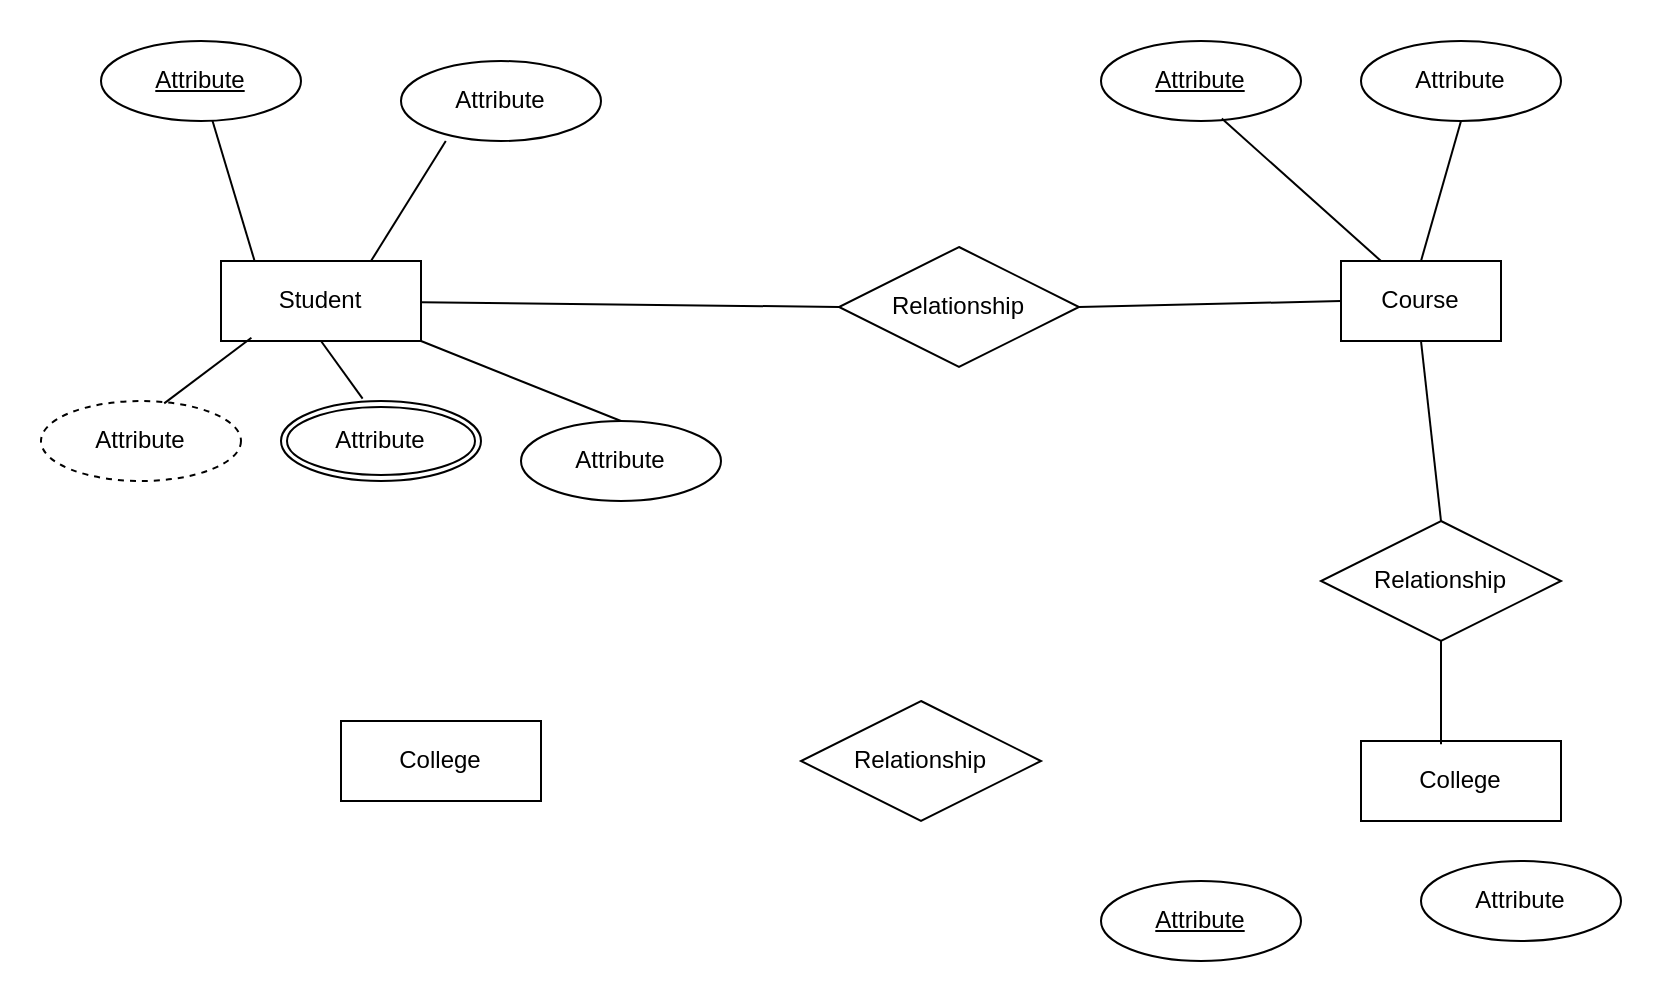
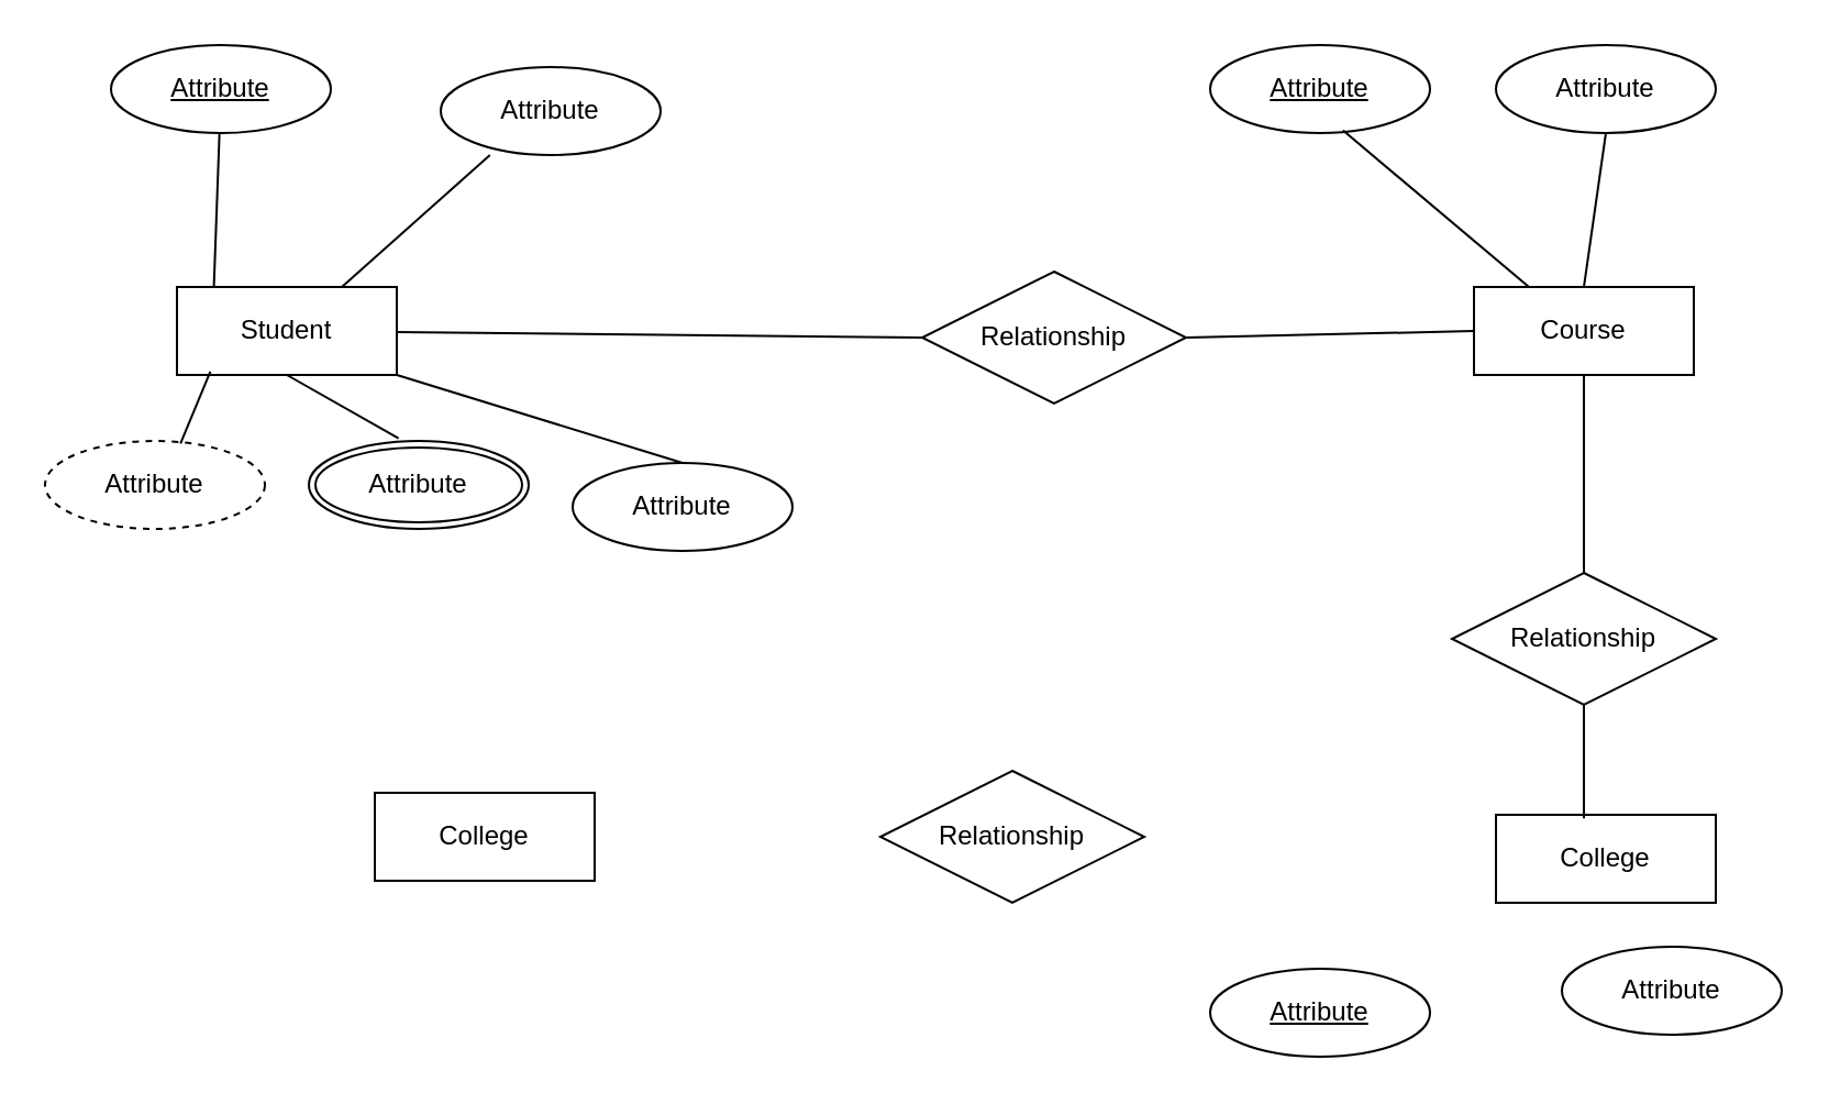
  <mxCell id="0" />
  <mxCell id="1" parent="0" />
- <mxCell id="2" value="Student" style="whiteSpace=wrap;html=1;align=center;" vertex="1" parent="1"><mxGeometry x="110" y="130" width="100" height="40" as="geometry" /></mxCell>
- <mxCell id="3" value="Course" style="whiteSpace=wrap;html=1;align=center;" vertex="1" parent="1"><mxGeometry x="670" y="130" width="80" height="40" as="geometry" /></mxCell>
+ <mxCell id="2" value="Student" style="whiteSpace=wrap;html=1;align=center;" vertex="1" parent="1"><mxGeometry x="80" y="130" width="100" height="40" as="geometry" /></mxCell>
+ <mxCell id="3" value="Course" style="whiteSpace=wrap;html=1;align=center;" vertex="1" parent="1"><mxGeometry x="670" y="130" width="100" height="40" as="geometry" /></mxCell>
  <mxCell id="4" value="Attribute" style="ellipse;whiteSpace=wrap;html=1;align=center;fontStyle=4;" vertex="1" parent="1"><mxGeometry x="50" y="20" width="100" height="40" as="geometry" /></mxCell>
  <mxCell id="5" value="Attribute" style="ellipse;whiteSpace=wrap;html=1;align=center;" vertex="1" parent="1"><mxGeometry x="200" y="30" width="100" height="40" as="geometry" /></mxCell>
  <mxCell id="6" value="Attribute" style="ellipse;whiteSpace=wrap;html=1;align=center;" vertex="1" parent="1"><mxGeometry x="260" y="210" width="100" height="40" as="geometry" /></mxCell>
  <mxCell id="7" value="Relationship" style="shape=rhombus;perimeter=rhombusPerimeter;whiteSpace=wrap;html=1;align=center;" vertex="1" parent="1"><mxGeometry x="419" y="123" width="120" height="60" as="geometry" /></mxCell>
  <mxCell id="8" value="Attribute" style="ellipse;whiteSpace=wrap;html=1;align=center;" vertex="1" parent="1"><mxGeometry x="680" y="20" width="100" height="40" as="geometry" /></mxCell>
  <mxCell id="9" value="Attribute" style="ellipse;whiteSpace=wrap;html=1;align=center;" vertex="1" parent="1"><mxGeometry x="710" y="430" width="100" height="40" as="geometry" /></mxCell>
  <mxCell id="10" value="College" style="whiteSpace=wrap;html=1;align=center;" vertex="1" parent="1"><mxGeometry x="680" y="370" width="100" height="40" as="geometry" /></mxCell>
  <mxCell id="11" value="Relationship" style="shape=rhombus;perimeter=rhombusPerimeter;whiteSpace=wrap;html=1;align=center;" vertex="1" parent="1"><mxGeometry x="660" y="260" width="120" height="60" as="geometry" /></mxCell>
  <mxCell id="12" value="Attribute" style="ellipse;whiteSpace=wrap;html=1;align=center;fontStyle=4;" vertex="1" parent="1"><mxGeometry x="550" y="20" width="100" height="40" as="geometry" /></mxCell>
  <mxCell id="13" value="Attribute" style="ellipse;shape=doubleEllipse;margin=3;whiteSpace=wrap;html=1;align=center;" vertex="1" parent="1"><mxGeometry x="140" y="200" width="100" height="40" as="geometry" /></mxCell>
  <mxCell id="14" value="Attribute" style="ellipse;whiteSpace=wrap;html=1;align=center;dashed=1;" vertex="1" parent="1"><mxGeometry x="20" y="200" width="100" height="40" as="geometry" /></mxCell>
  <mxCell id="15" value="Attribute" style="ellipse;whiteSpace=wrap;html=1;align=center;fontStyle=4;" vertex="1" parent="1"><mxGeometry x="550" y="440" width="100" height="40" as="geometry" /></mxCell>
  <mxCell id="16" value="Relationship" style="shape=rhombus;perimeter=rhombusPerimeter;whiteSpace=wrap;html=1;align=center;" vertex="1" parent="1"><mxGeometry x="400" y="350" width="120" height="60" as="geometry" /></mxCell>
  <mxCell id="17" value="College" style="whiteSpace=wrap;html=1;align=center;" vertex="1" parent="1"><mxGeometry x="170" y="360" width="100" height="40" as="geometry" /></mxCell>
  <mxCell id="18" value="" style="endArrow=none;html=1;rounded=0;entryX=0;entryY=0.5;entryDx=0;entryDy=0;" edge="1" parent="1" source="2" target="7"><mxGeometry relative="1" as="geometry"><mxPoint x="220" y="159.5" as="sourcePoint" /><mxPoint x="380" y="159.5" as="targetPoint" /></mxGeometry></mxCell>
  <mxCell id="19" value="" style="endArrow=none;html=1;rounded=0;exitX=1;exitY=0.5;exitDx=0;exitDy=0;entryX=0;entryY=0.5;entryDx=0;entryDy=0;" edge="1" parent="1" source="7" target="3"><mxGeometry relative="1" as="geometry"><mxPoint x="470" y="219.5" as="sourcePoint" /><mxPoint x="630" y="219.5" as="targetPoint" /></mxGeometry></mxCell>
  <mxCell id="20" value="" style="endArrow=none;html=1;rounded=0;entryX=0.5;entryY=1;entryDx=0;entryDy=0;exitX=0.5;exitY=0;exitDx=0;exitDy=0;" edge="1" parent="1" source="11" target="3"><mxGeometry relative="1" as="geometry"><mxPoint x="720" y="250" as="sourcePoint" /><mxPoint x="510" y="230" as="targetPoint" /></mxGeometry></mxCell>
  <mxCell id="21" value="" style="endArrow=none;html=1;rounded=0;entryX=0.5;entryY=1;entryDx=0;entryDy=0;exitX=0.4;exitY=0.04;exitDx=0;exitDy=0;exitPerimeter=0;" edge="1" parent="1" source="10" target="11"><mxGeometry relative="1" as="geometry"><mxPoint x="730" y="270" as="sourcePoint" /><mxPoint x="730" y="180" as="targetPoint" /></mxGeometry></mxCell>
  <mxCell id="22" value="" style="endArrow=none;html=1;rounded=0;exitX=0.75;exitY=0;exitDx=0;exitDy=0;entryX=0.224;entryY=1;entryDx=0;entryDy=0;entryPerimeter=0;" edge="1" parent="1" source="2" target="5"><mxGeometry relative="1" as="geometry"><mxPoint x="350" y="230" as="sourcePoint" /><mxPoint x="510" y="230" as="targetPoint" /></mxGeometry></mxCell>
  <mxCell id="23" value="" style="endArrow=none;html=1;rounded=0;exitX=0.168;exitY=0;exitDx=0;exitDy=0;exitPerimeter=0;" edge="1" parent="1" source="2" target="4"><mxGeometry relative="1" as="geometry"><mxPoint x="350" y="230" as="sourcePoint" /><mxPoint x="510" y="230" as="targetPoint" /></mxGeometry></mxCell>
  <mxCell id="24" value="" style="endArrow=none;html=1;rounded=0;exitX=0.5;exitY=1;exitDx=0;exitDy=0;entryX=0.408;entryY=-0.03;entryDx=0;entryDy=0;entryPerimeter=0;" edge="1" parent="1" source="2" target="13"><mxGeometry relative="1" as="geometry"><mxPoint x="165" y="140" as="sourcePoint" /><mxPoint x="232" y="80" as="targetPoint" /></mxGeometry></mxCell>
  <mxCell id="25" value="" style="endArrow=none;html=1;rounded=0;exitX=1;exitY=1;exitDx=0;exitDy=0;entryX=0.5;entryY=0;entryDx=0;entryDy=0;" edge="1" parent="1" source="2" target="6"><mxGeometry relative="1" as="geometry"><mxPoint x="140" y="180" as="sourcePoint" /><mxPoint x="191" y="209" as="targetPoint" /></mxGeometry></mxCell>
  <mxCell id="26" value="" style="endArrow=none;html=1;rounded=0;exitX=0.616;exitY=0.03;exitDx=0;exitDy=0;entryX=0.152;entryY=0.96;entryDx=0;entryDy=0;exitPerimeter=0;entryPerimeter=0;" edge="1" parent="1" source="14" target="2"><mxGeometry relative="1" as="geometry"><mxPoint x="190" y="180" as="sourcePoint" /><mxPoint x="320" y="220" as="targetPoint" /></mxGeometry></mxCell>
  <mxCell id="27" value="" style="endArrow=none;html=1;rounded=0;exitX=0.604;exitY=0.97;exitDx=0;exitDy=0;entryX=0.25;entryY=0;entryDx=0;entryDy=0;exitPerimeter=0;" edge="1" parent="1" source="12" target="3"><mxGeometry relative="1" as="geometry"><mxPoint x="190" y="180" as="sourcePoint" /><mxPoint x="320" y="220" as="targetPoint" /></mxGeometry></mxCell>
  <mxCell id="28" value="" style="endArrow=none;html=1;rounded=0;exitX=0.5;exitY=1;exitDx=0;exitDy=0;entryX=0.5;entryY=0;entryDx=0;entryDy=0;" edge="1" parent="1" source="8" target="3"><mxGeometry relative="1" as="geometry"><mxPoint x="620" y="69" as="sourcePoint" /><mxPoint x="705" y="140" as="targetPoint" /></mxGeometry></mxCell>
